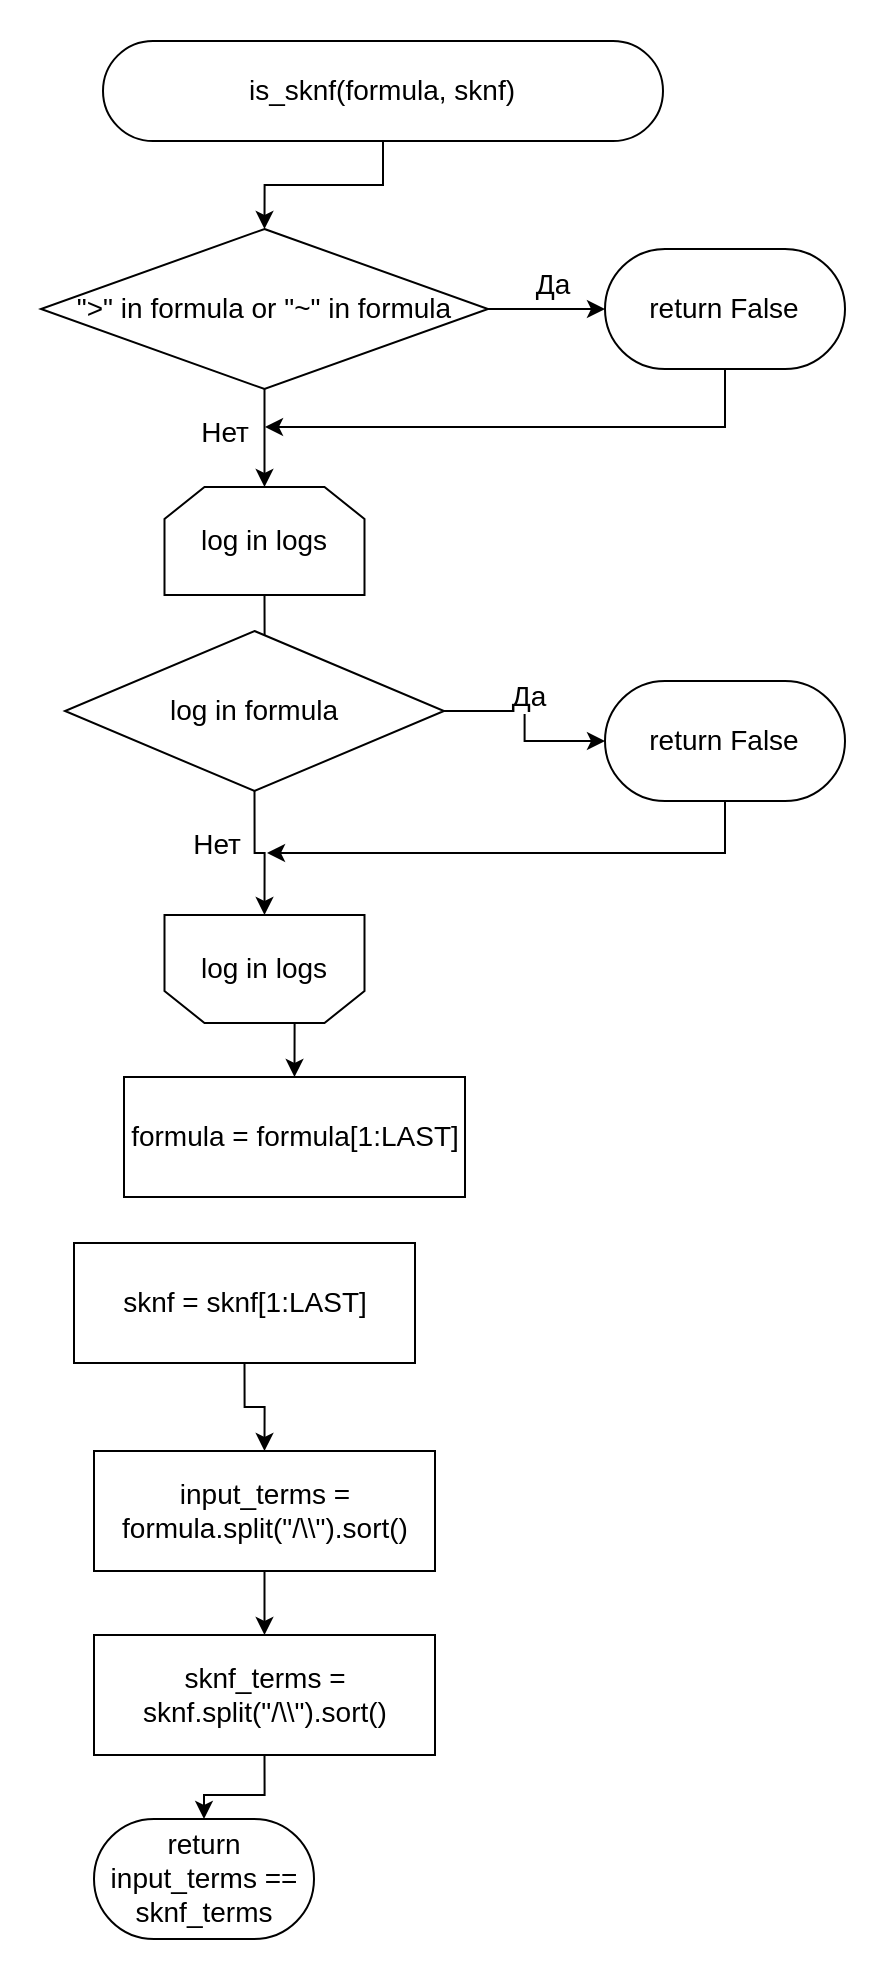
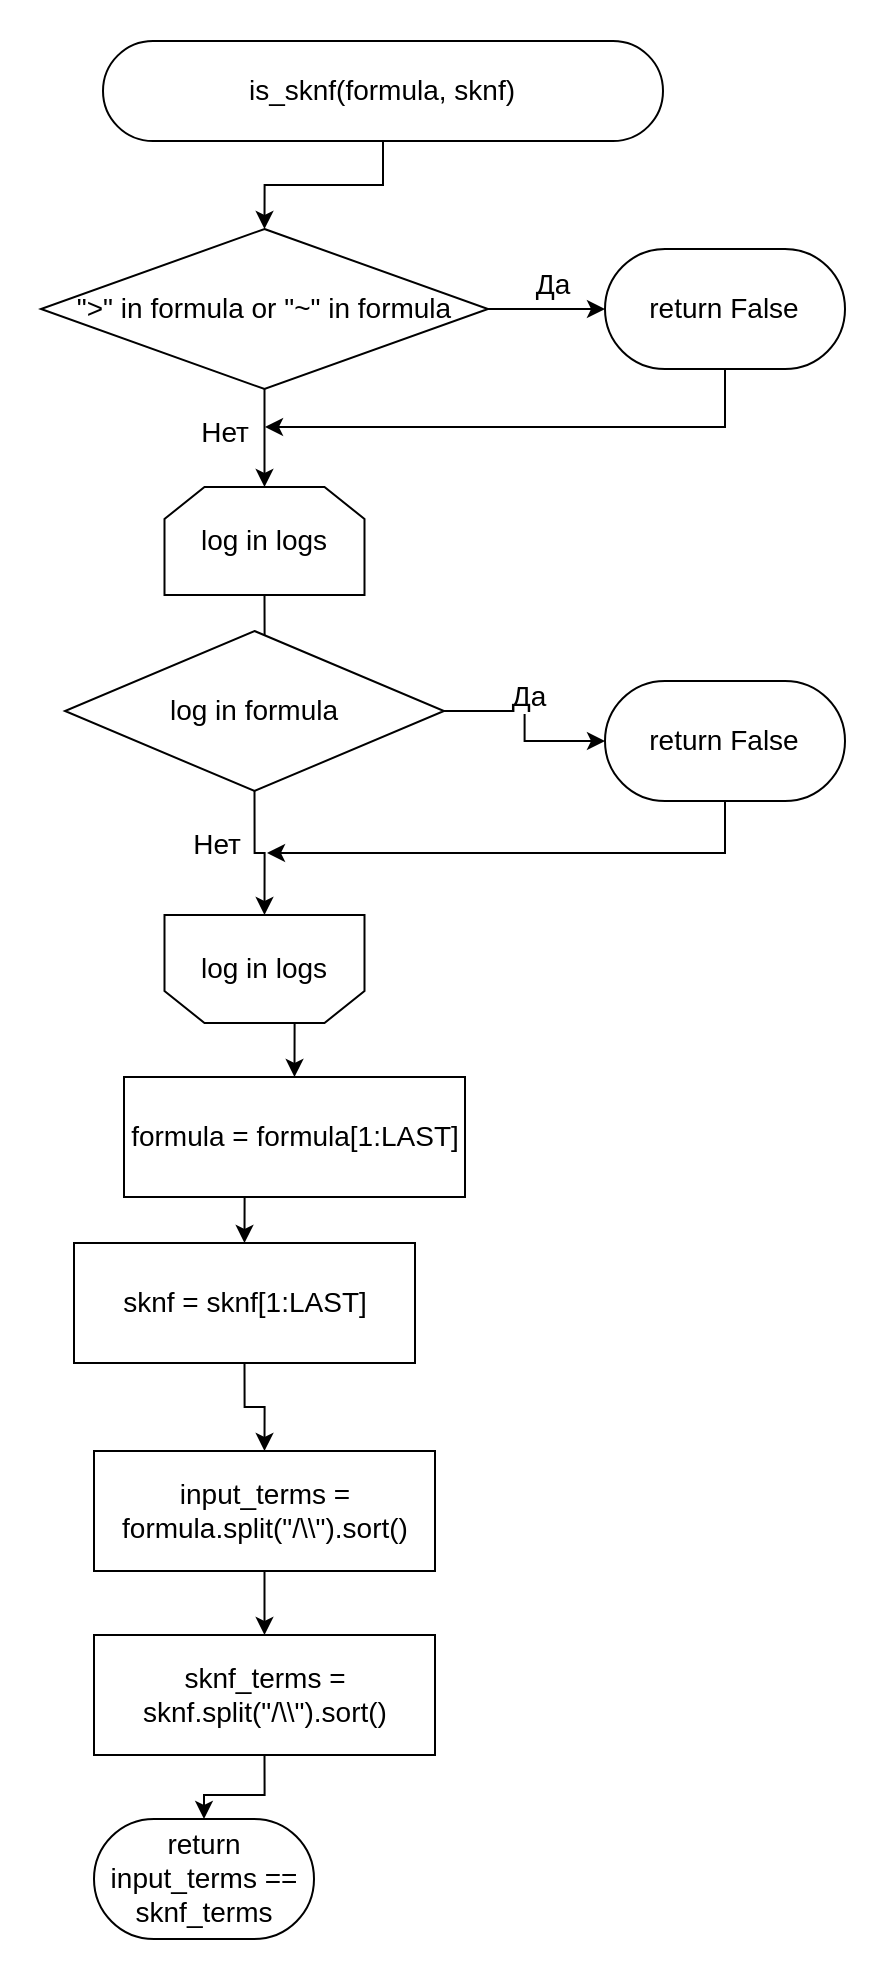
  <mxCell id="0" />
  <mxCell id="1" parent="0" />
  <mxCell id="2" style="edgeStyle=orthogonalEdgeStyle;rounded=0;orthogonalLoop=1;jettySize=auto;html=1;exitX=0.5;exitY=1;exitDx=0;exitDy=0;entryX=0.5;entryY=0;entryDx=0;entryDy=0;" edge="1" parent="1" source="3" target="8"><mxGeometry relative="1" as="geometry" /></mxCell>
  <mxCell id="3" value="&lt;font style=&quot;font-size: 14px;&quot;&gt;is_sknf(formula, sknf)&lt;/font&gt;" style="rounded=1;whiteSpace=wrap;html=1;arcSize=50;" vertex="1" parent="1"><mxGeometry x="51" y="20" width="280" height="50" as="geometry" /></mxCell>
  <mxCell id="4" style="edgeStyle=orthogonalEdgeStyle;rounded=0;orthogonalLoop=1;jettySize=auto;html=1;exitX=1;exitY=0.5;exitDx=0;exitDy=0;entryX=0;entryY=0.5;entryDx=0;entryDy=0;" edge="1" parent="1" source="8" target="9"><mxGeometry relative="1" as="geometry" /></mxCell>
  <mxCell id="5" value="Да" style="edgeLabel;html=1;align=center;verticalAlign=middle;resizable=0;points=[];fontSize=14;" vertex="1" connectable="0" parent="4"><mxGeometry x="-0.281" y="1" relative="1" as="geometry"><mxPoint x="11" y="-12" as="offset" /></mxGeometry></mxCell>
  <mxCell id="6" style="edgeStyle=orthogonalEdgeStyle;rounded=0;orthogonalLoop=1;jettySize=auto;html=1;exitX=0.5;exitY=1;exitDx=0;exitDy=0;entryX=0.5;entryY=0;entryDx=0;entryDy=0;" edge="1" parent="1" source="8" target="11"><mxGeometry relative="1" as="geometry" /></mxCell>
  <mxCell id="7" value="Нет" style="edgeLabel;html=1;align=center;verticalAlign=middle;resizable=0;points=[];fontSize=14;" vertex="1" connectable="0" parent="6"><mxGeometry x="0.225" y="3" relative="1" as="geometry"><mxPoint x="-23" y="-9" as="offset" /></mxGeometry></mxCell>
  <mxCell id="8" value="&lt;font style=&quot;font-size: 14px;&quot;&gt;&quot;&amp;gt;&quot; in formula or &quot;~&quot; in formula&lt;/font&gt;" style="rhombus;whiteSpace=wrap;html=1;" vertex="1" parent="1"><mxGeometry x="20" y="114" width="223.5" height="80" as="geometry" /></mxCell>
  <mxCell id="9" value="&lt;font style=&quot;font-size: 14px;&quot;&gt;return False&lt;/font&gt;" style="rounded=1;whiteSpace=wrap;html=1;arcSize=50;" vertex="1" parent="1"><mxGeometry x="302" y="124" width="120" height="60" as="geometry" /></mxCell>
  <mxCell id="10" style="edgeStyle=orthogonalEdgeStyle;rounded=0;orthogonalLoop=1;jettySize=auto;html=1;exitX=0.5;exitY=1;exitDx=0;exitDy=0;" edge="1" parent="1" source="11" target="19"><mxGeometry relative="1" as="geometry" /></mxCell>
  <mxCell id="11" value="&lt;font style=&quot;font-size: 14px;&quot;&gt;log in logs&lt;/font&gt;" style="shape=loopLimit;whiteSpace=wrap;html=1;" vertex="1" parent="1"><mxGeometry x="81.75" y="243" width="100" height="54" as="geometry" /></mxCell>
  <mxCell id="12" value="" style="endArrow=classic;html=1;rounded=0;" edge="1" parent="1"><mxGeometry width="50" height="50" relative="1" as="geometry"><mxPoint x="362" y="184" as="sourcePoint" /><mxPoint x="132" y="213" as="targetPoint" /><Array as="points"><mxPoint x="362" y="213" /></Array></mxGeometry></mxCell>
  <mxCell id="13" style="edgeStyle=orthogonalEdgeStyle;rounded=0;orthogonalLoop=1;jettySize=auto;html=1;exitX=0.5;exitY=0;exitDx=0;exitDy=0;entryX=0.5;entryY=0;entryDx=0;entryDy=0;" edge="1" parent="1" source="14" target="23"><mxGeometry relative="1" as="geometry" /></mxCell>
  <mxCell id="14" value="&lt;font style=&quot;font-size: 14px;&quot;&gt;log in logs&lt;/font&gt;" style="shape=loopLimit;whiteSpace=wrap;html=1;direction=west;" vertex="1" parent="1"><mxGeometry x="81.75" y="457" width="100" height="54" as="geometry" /></mxCell>
  <mxCell id="15" style="edgeStyle=orthogonalEdgeStyle;rounded=0;orthogonalLoop=1;jettySize=auto;html=1;exitX=1;exitY=0.5;exitDx=0;exitDy=0;entryX=0;entryY=0.5;entryDx=0;entryDy=0;" edge="1" parent="1" source="19" target="20"><mxGeometry relative="1" as="geometry" /></mxCell>
  <mxCell id="16" value="Да" style="edgeLabel;html=1;align=center;verticalAlign=middle;resizable=0;points=[];fontSize=14;" vertex="1" connectable="0" parent="15"><mxGeometry x="-0.089" relative="1" as="geometry"><mxPoint x="2" y="-11" as="offset" /></mxGeometry></mxCell>
  <mxCell id="17" style="edgeStyle=orthogonalEdgeStyle;rounded=0;orthogonalLoop=1;jettySize=auto;html=1;exitX=0.5;exitY=1;exitDx=0;exitDy=0;entryX=0.5;entryY=1;entryDx=0;entryDy=0;" edge="1" parent="1" source="19" target="14"><mxGeometry relative="1" as="geometry" /></mxCell>
  <mxCell id="18" value="Нет" style="edgeLabel;html=1;align=center;verticalAlign=middle;resizable=0;points=[];fontSize=14;" vertex="1" connectable="0" parent="17"><mxGeometry x="-0.429" y="-3" relative="1" as="geometry"><mxPoint x="-16" y="7" as="offset" /></mxGeometry></mxCell>
  <mxCell id="19" value="&lt;font style=&quot;font-size: 14px;&quot;&gt;log in formula&lt;/font&gt;" style="rhombus;whiteSpace=wrap;html=1;" vertex="1" parent="1"><mxGeometry x="32" y="315" width="189.5" height="80" as="geometry" /></mxCell>
  <mxCell id="20" value="&lt;font style=&quot;font-size: 14px;&quot;&gt;return False&lt;/font&gt;" style="rounded=1;whiteSpace=wrap;html=1;arcSize=50;" vertex="1" parent="1"><mxGeometry x="302" y="340" width="120" height="60" as="geometry" /></mxCell>
  <mxCell id="21" value="" style="endArrow=classic;html=1;rounded=0;" edge="1" parent="1"><mxGeometry width="50" height="50" relative="1" as="geometry"><mxPoint x="362" y="400" as="sourcePoint" /><mxPoint x="133" y="426" as="targetPoint" /><Array as="points"><mxPoint x="362" y="426" /></Array></mxGeometry></mxCell>
+ <mxCell id="22" style="edgeStyle=orthogonalEdgeStyle;rounded=0;orthogonalLoop=1;jettySize=auto;html=1;exitX=0.5;exitY=1;exitDx=0;exitDy=0;entryX=0.5;entryY=0;entryDx=0;entryDy=0;" edge="1" parent="1" source="23" target="25"><mxGeometry relative="1" as="geometry" /></mxCell>
  <mxCell id="23" value="&lt;font style=&quot;font-size: 14px;&quot;&gt;formula = formula[1:LAST]&lt;/font&gt;" style="rounded=0;whiteSpace=wrap;html=1;" vertex="1" parent="1"><mxGeometry x="61.5" y="538" width="170.5" height="60" as="geometry" /></mxCell>
  <mxCell id="24" style="edgeStyle=orthogonalEdgeStyle;rounded=0;orthogonalLoop=1;jettySize=auto;html=1;exitX=0.5;exitY=1;exitDx=0;exitDy=0;entryX=0.5;entryY=0;entryDx=0;entryDy=0;" edge="1" parent="1" source="25" target="27"><mxGeometry relative="1" as="geometry" /></mxCell>
  <mxCell id="25" value="&lt;font style=&quot;font-size: 14px;&quot;&gt;sknf = sknf[1:LAST]&lt;/font&gt;" style="rounded=0;whiteSpace=wrap;html=1;" vertex="1" parent="1"><mxGeometry x="36.5" y="621" width="170.5" height="60" as="geometry" /></mxCell>
  <mxCell id="26" style="edgeStyle=orthogonalEdgeStyle;rounded=0;orthogonalLoop=1;jettySize=auto;html=1;exitX=0.5;exitY=1;exitDx=0;exitDy=0;entryX=0.5;entryY=0;entryDx=0;entryDy=0;" edge="1" parent="1" source="27" target="29"><mxGeometry relative="1" as="geometry" /></mxCell>
  <mxCell id="27" value="&lt;font style=&quot;font-size: 14px;&quot;&gt;input_terms = formula.split(&quot;/\\&quot;).sort()&lt;/font&gt;" style="rounded=0;whiteSpace=wrap;html=1;" vertex="1" parent="1"><mxGeometry x="46.5" y="725" width="170.5" height="60" as="geometry" /></mxCell>
  <mxCell id="28" style="edgeStyle=orthogonalEdgeStyle;rounded=0;orthogonalLoop=1;jettySize=auto;html=1;exitX=0.5;exitY=1;exitDx=0;exitDy=0;" edge="1" parent="1" source="29" target="30"><mxGeometry relative="1" as="geometry" /></mxCell>
  <mxCell id="29" value="&lt;font style=&quot;font-size: 14px;&quot;&gt;sknf_terms = sknf.split(&quot;/\\&quot;).sort()&lt;/font&gt;" style="rounded=0;whiteSpace=wrap;html=1;" vertex="1" parent="1"><mxGeometry x="46.5" y="817" width="170.5" height="60" as="geometry" /></mxCell>
  <mxCell id="30" value="&lt;font style=&quot;font-size: 14px;&quot;&gt;return input_terms == sknf_terms&lt;/font&gt;" style="rounded=1;whiteSpace=wrap;html=1;arcSize=50;" vertex="1" parent="1"><mxGeometry x="46.5" y="909" width="110" height="60" as="geometry" /></mxCell>
